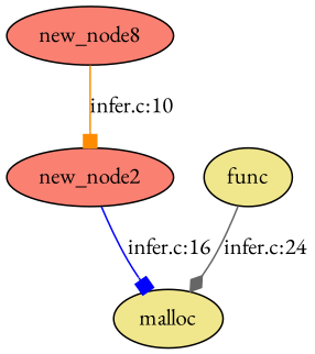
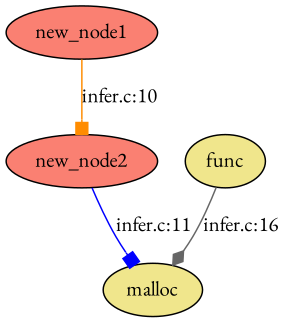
  digraph {
    fontname="EB Garamond"
    node [fillcolor=khaki fontname="EB Garamond" style=filled]
    edge [arrowhead=box fontname="EB Garamond"]
    malloc
    new_node2 [fillcolor=salmon]
-   new_node1 [fillcolor=salmon label=new_node8]
+   new_node1 [fillcolor=salmon]
    func
-   new_node2 -> malloc [color=blue label="infer.c:16"]
+   new_node2 -> malloc [color=blue label="infer.c:11"]
    new_node1 -> new_node2 [color=darkorange label="infer.c:10"]
-   func -> malloc [arrowhead=diamond color=gray40 label="infer.c:24"]
+   func -> malloc [arrowhead=diamond color=gray40 label="infer.c:16"]
  }
